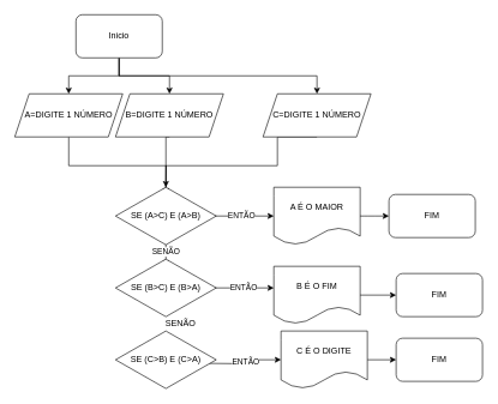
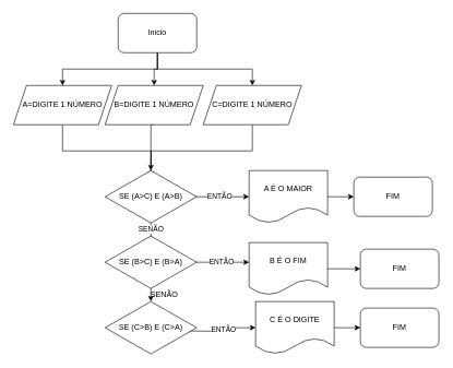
  <mxCell id="0" />
  <mxCell id="1" parent="0" />
  <mxCell id="2" style="edgeStyle=orthogonalEdgeStyle;rounded=0;orthogonalLoop=1;jettySize=auto;html=1;exitX=0.5;exitY=1;exitDx=0;exitDy=0;" edge="1" parent="1" source="5" target="7"><mxGeometry relative="1" as="geometry" /></mxCell>
  <mxCell id="3" style="edgeStyle=orthogonalEdgeStyle;rounded=0;orthogonalLoop=1;jettySize=auto;html=1;exitX=0.5;exitY=1;exitDx=0;exitDy=0;entryX=0.5;entryY=0;entryDx=0;entryDy=0;" edge="1" parent="1" source="5" target="10"><mxGeometry relative="1" as="geometry" /></mxCell>
  <mxCell id="4" style="edgeStyle=orthogonalEdgeStyle;rounded=0;orthogonalLoop=1;jettySize=auto;html=1;exitX=0.5;exitY=1;exitDx=0;exitDy=0;" edge="1" parent="1" source="5" target="12"><mxGeometry relative="1" as="geometry" /></mxCell>
- <mxCell id="5" value="Inicio" style="rounded=1;whiteSpace=wrap;html=1;" vertex="1" parent="1"><mxGeometry x="105" y="20" width="120" height="60" as="geometry" /></mxCell>
+ <mxCell id="5" value="Inicio" style="rounded=1;whiteSpace=wrap;html=1;" vertex="1" parent="1"><mxGeometry x="180" y="20" width="120" height="60" as="geometry" /></mxCell>
  <mxCell id="6" style="edgeStyle=orthogonalEdgeStyle;rounded=0;orthogonalLoop=1;jettySize=auto;html=1;exitX=0.5;exitY=1;exitDx=0;exitDy=0;entryX=0.5;entryY=0;entryDx=0;entryDy=0;" edge="1" parent="1" source="7"><mxGeometry relative="1" as="geometry"><mxPoint x="230" y="270" as="targetPoint" /></mxGeometry></mxCell>
  <mxCell id="7" value="A=DIGITE 1 NÚMERO" style="shape=parallelogram;perimeter=parallelogramPerimeter;whiteSpace=wrap;html=1;fixedSize=1;" vertex="1" parent="1"><mxGeometry x="20" y="130" width="150" height="60" as="geometry" /></mxCell>
  <mxCell id="8" value="A É O MAIOR" style="shape=document;whiteSpace=wrap;html=1;boundedLbl=1;" vertex="1" parent="1"><mxGeometry x="380" y="260" width="120" height="80" as="geometry" /></mxCell>
  <mxCell id="9" style="edgeStyle=orthogonalEdgeStyle;rounded=0;orthogonalLoop=1;jettySize=auto;html=1;exitX=0.5;exitY=1;exitDx=0;exitDy=0;entryX=0.5;entryY=0;entryDx=0;entryDy=0;" edge="1" parent="1" source="10"><mxGeometry relative="1" as="geometry"><mxPoint x="230" y="270" as="targetPoint" /><Array as="points"><mxPoint x="230" y="190" /></Array></mxGeometry></mxCell>
  <mxCell id="10" value="B=DIGITE 1 NÚMERO" style="shape=parallelogram;perimeter=parallelogramPerimeter;whiteSpace=wrap;html=1;fixedSize=1;" vertex="1" parent="1"><mxGeometry x="160" y="130" width="150" height="60" as="geometry" /></mxCell>
  <mxCell id="11" style="edgeStyle=orthogonalEdgeStyle;rounded=0;orthogonalLoop=1;jettySize=auto;html=1;exitX=0.5;exitY=1;exitDx=0;exitDy=0;" edge="1" parent="1" source="12"><mxGeometry relative="1" as="geometry"><mxPoint x="230" y="260" as="targetPoint" /><Array as="points"><mxPoint x="385" y="230" /><mxPoint x="230" y="230" /></Array></mxGeometry></mxCell>
- <mxCell id="12" value="C=DIGITE 1 NÚMERO" style="shape=parallelogram;perimeter=parallelogramPerimeter;whiteSpace=wrap;html=1;fixedSize=1;" vertex="1" parent="1"><mxGeometry x="365" y="130" width="150" height="60" as="geometry" /></mxCell>
+ <mxCell id="12" value="C=DIGITE 1 NÚMERO" style="shape=parallelogram;perimeter=parallelogramPerimeter;whiteSpace=wrap;html=1;fixedSize=1;" vertex="1" parent="1"><mxGeometry x="310" y="130" width="150" height="60" as="geometry" /></mxCell>
  <mxCell id="13" value="ENTÃO" style="endArrow=classic;html=1;" edge="1" parent="1"><mxGeometry width="50" height="50" relative="1" as="geometry"><mxPoint x="290" y="300" as="sourcePoint" /><mxPoint x="380" y="300" as="targetPoint" /></mxGeometry></mxCell>
  <mxCell id="14" value="SENÃO" style="endArrow=classic;html=1;exitX=0.5;exitY=1;exitDx=0;exitDy=0;" edge="1" parent="1"><mxGeometry width="50" height="50" relative="1" as="geometry"><mxPoint x="230" y="330" as="sourcePoint" /><mxPoint x="230" y="370" as="targetPoint" /></mxGeometry></mxCell>
  <mxCell id="15" value="ENTÃO&lt;br&gt;" style="endArrow=classic;html=1;exitX=1;exitY=0.5;exitDx=0;exitDy=0;" edge="1" parent="1"><mxGeometry width="50" height="50" relative="1" as="geometry"><mxPoint x="295" y="400" as="sourcePoint" /><mxPoint x="380" y="400" as="targetPoint" /></mxGeometry></mxCell>
  <mxCell id="16" value="B É O FIM" style="shape=document;whiteSpace=wrap;html=1;boundedLbl=1;" vertex="1" parent="1"><mxGeometry x="380" y="370" width="120" height="80" as="geometry" /></mxCell>
  <mxCell id="17" value="ENTÃO" style="edgeStyle=orthogonalEdgeStyle;rounded=0;orthogonalLoop=1;jettySize=auto;html=1;exitX=1;exitY=0.5;exitDx=0;exitDy=0;entryX=0;entryY=0.5;entryDx=0;entryDy=0;" edge="1" parent="1" target="19"><mxGeometry relative="1" as="geometry"><mxPoint x="290" y="505" as="sourcePoint" /></mxGeometry></mxCell>
  <mxCell id="18" style="edgeStyle=orthogonalEdgeStyle;rounded=0;orthogonalLoop=1;jettySize=auto;html=1;exitX=1;exitY=0.5;exitDx=0;exitDy=0;entryX=0;entryY=0.5;entryDx=0;entryDy=0;" edge="1" parent="1" source="19" target="24"><mxGeometry relative="1" as="geometry" /></mxCell>
  <mxCell id="19" value="C É O DIGITE" style="shape=document;whiteSpace=wrap;html=1;boundedLbl=1;" vertex="1" parent="1"><mxGeometry x="390" y="460" width="120" height="80" as="geometry" /></mxCell>
  <mxCell id="20" value="FIM" style="rounded=1;whiteSpace=wrap;html=1;" vertex="1" parent="1"><mxGeometry x="540" y="270" width="120" height="60" as="geometry" /></mxCell>
  <mxCell id="21" value="" style="endArrow=classic;html=1;entryX=0;entryY=0.5;entryDx=0;entryDy=0;" edge="1" parent="1" target="20"><mxGeometry width="50" height="50" relative="1" as="geometry"><mxPoint x="500" y="300" as="sourcePoint" /><mxPoint x="350" y="330" as="targetPoint" /><Array as="points"><mxPoint x="510" y="300" /></Array></mxGeometry></mxCell>
  <mxCell id="22" value="" style="endArrow=classic;html=1;exitX=1;exitY=0.5;exitDx=0;exitDy=0;" edge="1" parent="1" source="16"><mxGeometry width="50" height="50" relative="1" as="geometry"><mxPoint x="510" y="310" as="sourcePoint" /><mxPoint x="550" y="410" as="targetPoint" /><Array as="points" /></mxGeometry></mxCell>
  <mxCell id="23" value="FIM" style="rounded=1;whiteSpace=wrap;html=1;" vertex="1" parent="1"><mxGeometry x="550" y="380" width="120" height="60" as="geometry" /></mxCell>
  <mxCell id="24" value="FIM" style="rounded=1;whiteSpace=wrap;html=1;" vertex="1" parent="1"><mxGeometry x="550" y="470" width="120" height="60" as="geometry" /></mxCell>
  <mxCell id="25" value="SE (A&amp;gt;C) E (A&amp;gt;B)" style="rhombus;whiteSpace=wrap;html=1;" vertex="1" parent="1"><mxGeometry x="160" y="260" width="140" height="80" as="geometry" /></mxCell>
+ <mxCell id="26" style="edgeStyle=orthogonalEdgeStyle;rounded=0;orthogonalLoop=1;jettySize=auto;html=1;exitX=0.5;exitY=1;exitDx=0;exitDy=0;entryX=0.5;entryY=0;entryDx=0;entryDy=0;" edge="1" parent="1" source="27" target="28"><mxGeometry relative="1" as="geometry" /></mxCell>
  <mxCell id="27" value="SE (B&amp;gt;C) E (B&amp;gt;A)" style="rhombus;whiteSpace=wrap;html=1;" vertex="1" parent="1"><mxGeometry x="160" y="360" width="140" height="80" as="geometry" /></mxCell>
  <mxCell id="28" value="SE (C&amp;gt;B) E (C&amp;gt;A)" style="rhombus;whiteSpace=wrap;html=1;" vertex="1" parent="1"><mxGeometry x="160" y="460" width="140" height="80" as="geometry" /></mxCell>
  <mxCell id="29" value="SENÃO" style="text;html=1;align=center;verticalAlign=middle;resizable=0;points=[];autosize=1;" vertex="1" parent="1"><mxGeometry x="220" y="440" width="60" height="20" as="geometry" /></mxCell>
